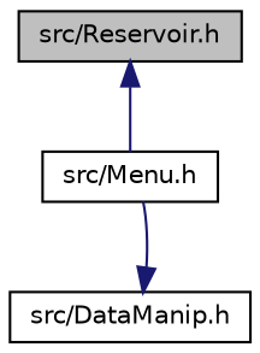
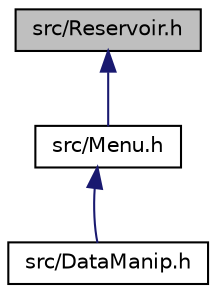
  digraph {
    node [color=black fillcolor=white fontname=Helvetica fontsize=10 shape=record style=filled]
    edge [color=midnightblue dir=back fontname=Helvetica fontsize=10 labelfontname=Helvetica labelfontsize=10 style=solid]
    n1 [fillcolor=grey75 fontcolor=black height=0.2 label="src/Reservoir.h" width=0.4]
    n2 [height=0.2 label="src/Menu.h" width=0.4]
    n3 [height=0.2 label="src/DataManip.h" width=0.4]
    n1 -> n2
-   n3 -> n2
+   n2 -> n3
  }
